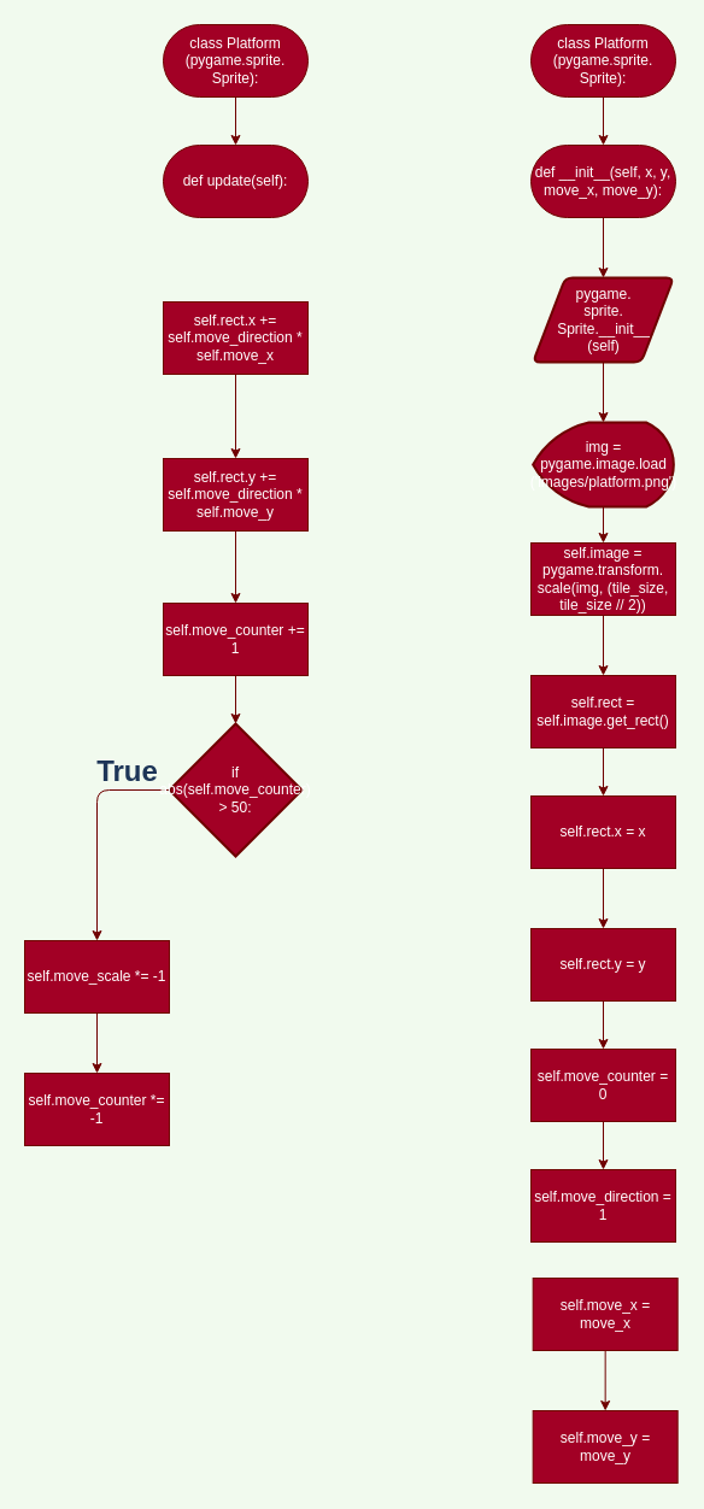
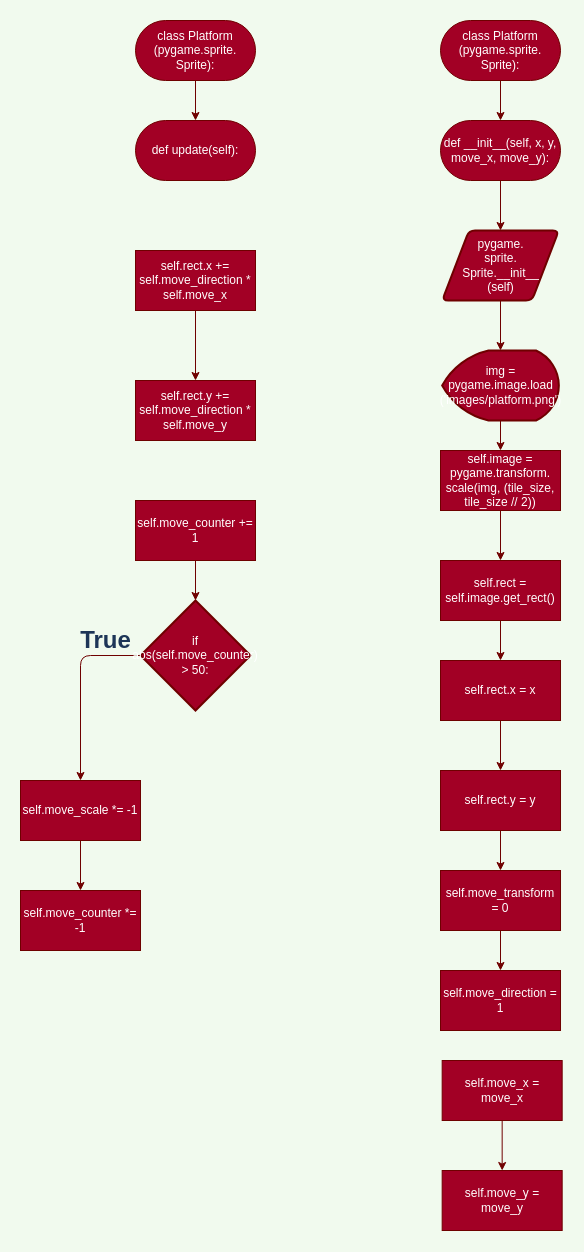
  <mxCell id="0" />
  <mxCell id="1" parent="0" />
  <mxCell id="2" style="edgeStyle=orthogonalEdgeStyle;curved=0;rounded=1;sketch=0;orthogonalLoop=1;jettySize=auto;html=1;exitX=0.5;exitY=1;exitDx=0;exitDy=0;entryX=0.5;entryY=0;entryDx=0;entryDy=0;fontColor=#1D3557;strokeColor=#6F0000;fillColor=#a20025;" edge="1" parent="1" source="3" target="5"><mxGeometry relative="1" as="geometry" /></mxCell>
  <mxCell id="3" value="class Platform&lt;br&gt;(pygame.sprite.&lt;br&gt;Sprite):" style="rounded=1;whiteSpace=wrap;html=1;sketch=0;fontColor=#ffffff;strokeColor=#6F0000;fillColor=#a20025;arcSize=50;" vertex="1" parent="1"><mxGeometry x="440" y="20" width="120" height="60" as="geometry" /></mxCell>
  <mxCell id="4" style="edgeStyle=orthogonalEdgeStyle;curved=0;rounded=1;sketch=0;orthogonalLoop=1;jettySize=auto;html=1;exitX=0.5;exitY=1;exitDx=0;exitDy=0;entryX=0.5;entryY=0;entryDx=0;entryDy=0;fontColor=#1D3557;strokeColor=#6F0000;fillColor=#a20025;" edge="1" parent="1" source="5" target="7"><mxGeometry relative="1" as="geometry" /></mxCell>
  <mxCell id="5" value="def __init__(self, x, y, move_x, move_y):" style="rounded=1;whiteSpace=wrap;html=1;sketch=0;fontColor=#ffffff;strokeColor=#6F0000;fillColor=#a20025;arcSize=50;" vertex="1" parent="1"><mxGeometry x="440" y="120" width="120" height="60" as="geometry" /></mxCell>
  <mxCell id="6" style="edgeStyle=orthogonalEdgeStyle;curved=0;rounded=1;sketch=0;orthogonalLoop=1;jettySize=auto;html=1;exitX=0.5;exitY=1;exitDx=0;exitDy=0;entryX=0.5;entryY=0;entryDx=0;entryDy=0;entryPerimeter=0;fontColor=#1D3557;strokeColor=#6F0000;fillColor=#a20025;" edge="1" parent="1" source="7" target="9"><mxGeometry relative="1" as="geometry" /></mxCell>
  <mxCell id="7" value="pygame.&lt;br&gt;sprite.&lt;br&gt;Sprite.__init__&lt;br&gt;(self)" style="shape=parallelogram;html=1;strokeWidth=2;perimeter=parallelogramPerimeter;whiteSpace=wrap;rounded=1;arcSize=12;size=0.23;sketch=0;fontColor=#ffffff;fillColor=#a20025;strokeColor=#6F0000;" vertex="1" parent="1"><mxGeometry x="441.67" y="230" width="116.66" height="70" as="geometry" /></mxCell>
  <mxCell id="8" style="edgeStyle=orthogonalEdgeStyle;curved=0;rounded=1;sketch=0;orthogonalLoop=1;jettySize=auto;html=1;exitX=0.5;exitY=1;exitDx=0;exitDy=0;exitPerimeter=0;entryX=0.5;entryY=0;entryDx=0;entryDy=0;fontColor=#1D3557;strokeColor=#6F0000;fillColor=#a20025;" edge="1" parent="1" source="9" target="11"><mxGeometry relative="1" as="geometry" /></mxCell>
  <mxCell id="9" value="img = pygame.image.load&lt;br&gt;('images/platform.png')" style="strokeWidth=2;html=1;shape=mxgraph.flowchart.display;whiteSpace=wrap;rounded=0;sketch=0;fontColor=#ffffff;fillColor=#a20025;strokeColor=#6F0000;" vertex="1" parent="1"><mxGeometry x="441.67" y="350" width="116.67" height="70" as="geometry" /></mxCell>
  <mxCell id="10" style="edgeStyle=orthogonalEdgeStyle;curved=0;rounded=1;sketch=0;orthogonalLoop=1;jettySize=auto;html=1;exitX=0.5;exitY=1;exitDx=0;exitDy=0;entryX=0.5;entryY=0;entryDx=0;entryDy=0;fontColor=#1D3557;strokeColor=#6F0000;fillColor=#a20025;" edge="1" parent="1" source="11" target="13"><mxGeometry relative="1" as="geometry" /></mxCell>
  <mxCell id="11" value="self.image = pygame.transform.&lt;br&gt;scale(img, (tile_size, tile_size // 2))" style="rounded=0;whiteSpace=wrap;html=1;sketch=0;fontColor=#ffffff;strokeColor=#6F0000;fillColor=#a20025;" vertex="1" parent="1"><mxGeometry x="440" y="450" width="120" height="60" as="geometry" /></mxCell>
  <mxCell id="12" style="edgeStyle=orthogonalEdgeStyle;curved=0;rounded=1;sketch=0;orthogonalLoop=1;jettySize=auto;html=1;exitX=0.5;exitY=1;exitDx=0;exitDy=0;fontColor=#1D3557;strokeColor=#6F0000;fillColor=#a20025;" edge="1" parent="1" source="13" target="15"><mxGeometry relative="1" as="geometry" /></mxCell>
  <mxCell id="13" value="self.rect = self.image.get_rect()" style="rounded=0;whiteSpace=wrap;html=1;sketch=0;fontColor=#ffffff;strokeColor=#6F0000;fillColor=#a20025;" vertex="1" parent="1"><mxGeometry x="440.01" y="560" width="120" height="60" as="geometry" /></mxCell>
  <mxCell id="14" style="edgeStyle=orthogonalEdgeStyle;curved=0;rounded=1;sketch=0;orthogonalLoop=1;jettySize=auto;html=1;exitX=0.5;exitY=1;exitDx=0;exitDy=0;entryX=0.5;entryY=0;entryDx=0;entryDy=0;fontColor=#1D3557;strokeColor=#6F0000;fillColor=#a20025;" edge="1" parent="1" source="15" target="17"><mxGeometry relative="1" as="geometry" /></mxCell>
  <mxCell id="15" value="self.rect.x = x" style="rounded=0;whiteSpace=wrap;html=1;sketch=0;fontColor=#ffffff;strokeColor=#6F0000;fillColor=#a20025;" vertex="1" parent="1"><mxGeometry x="440.01" y="660" width="120" height="60" as="geometry" /></mxCell>
  <mxCell id="16" style="edgeStyle=orthogonalEdgeStyle;curved=0;rounded=1;sketch=0;orthogonalLoop=1;jettySize=auto;html=1;exitX=0.5;exitY=1;exitDx=0;exitDy=0;fontColor=#1D3557;strokeColor=#6F0000;fillColor=#a20025;" edge="1" parent="1" source="17" target="19"><mxGeometry relative="1" as="geometry" /></mxCell>
  <mxCell id="17" value="self.rect.y = y" style="rounded=0;whiteSpace=wrap;html=1;sketch=0;fontColor=#ffffff;strokeColor=#6F0000;fillColor=#a20025;" vertex="1" parent="1"><mxGeometry x="440.01" y="770" width="120" height="60" as="geometry" /></mxCell>
  <mxCell id="18" style="edgeStyle=orthogonalEdgeStyle;curved=0;rounded=1;sketch=0;orthogonalLoop=1;jettySize=auto;html=1;exitX=0.5;exitY=1;exitDx=0;exitDy=0;entryX=0.5;entryY=0;entryDx=0;entryDy=0;fontColor=#1D3557;strokeColor=#6F0000;fillColor=#a20025;" edge="1" parent="1" source="19" target="20"><mxGeometry relative="1" as="geometry" /></mxCell>
- <mxCell id="19" value="self.move_counter = 0" style="rounded=0;whiteSpace=wrap;html=1;sketch=0;fontColor=#ffffff;strokeColor=#6F0000;fillColor=#a20025;" vertex="1" parent="1"><mxGeometry x="440.01" y="870" width="120" height="60" as="geometry" /></mxCell>
+ <mxCell id="19" value="self.move_transform = 0" style="rounded=0;whiteSpace=wrap;html=1;sketch=0;fontColor=#ffffff;strokeColor=#6F0000;fillColor=#a20025;" vertex="1" parent="1"><mxGeometry x="440.01" y="870" width="120" height="60" as="geometry" /></mxCell>
  <mxCell id="20" value="self.move_direction = 1" style="rounded=0;whiteSpace=wrap;html=1;sketch=0;fontColor=#ffffff;strokeColor=#6F0000;fillColor=#a20025;" vertex="1" parent="1"><mxGeometry x="440.01" y="970" width="120" height="60" as="geometry" /></mxCell>
  <mxCell id="21" style="edgeStyle=orthogonalEdgeStyle;curved=0;rounded=1;sketch=0;orthogonalLoop=1;jettySize=auto;html=1;exitX=0.5;exitY=1;exitDx=0;exitDy=0;entryX=0.5;entryY=0;entryDx=0;entryDy=0;fontColor=#1D3557;strokeColor=#6F0000;fillColor=#a20025;" edge="1" parent="1" source="22" target="23"><mxGeometry relative="1" as="geometry" /></mxCell>
  <mxCell id="22" value="self.move_x = move_x" style="rounded=0;whiteSpace=wrap;html=1;sketch=0;fontColor=#ffffff;strokeColor=#6F0000;fillColor=#a20025;" vertex="1" parent="1"><mxGeometry x="441.67" y="1060" width="120" height="60" as="geometry" /></mxCell>
  <mxCell id="23" value="self.move_y = move_y" style="rounded=0;whiteSpace=wrap;html=1;sketch=0;fontColor=#ffffff;strokeColor=#6F0000;fillColor=#a20025;" vertex="1" parent="1"><mxGeometry x="441.67" y="1170" width="120" height="60" as="geometry" /></mxCell>
  <mxCell id="24" style="edgeStyle=orthogonalEdgeStyle;curved=0;rounded=1;sketch=0;orthogonalLoop=1;jettySize=auto;html=1;exitX=0.5;exitY=1;exitDx=0;exitDy=0;entryX=0.5;entryY=0;entryDx=0;entryDy=0;fontColor=#1D3557;strokeColor=#6F0000;fillColor=#a20025;" edge="1" parent="1" source="25" target="26"><mxGeometry relative="1" as="geometry" /></mxCell>
  <mxCell id="25" value="class Platform&lt;br&gt;(pygame.sprite.&lt;br&gt;Sprite):" style="rounded=1;whiteSpace=wrap;html=1;sketch=0;fontColor=#ffffff;strokeColor=#6F0000;fillColor=#a20025;arcSize=50;" vertex="1" parent="1"><mxGeometry x="135" y="20" width="120" height="60" as="geometry" /></mxCell>
  <mxCell id="26" value="def update(self):" style="rounded=1;whiteSpace=wrap;html=1;sketch=0;fontColor=#ffffff;strokeColor=#6F0000;fillColor=#a20025;arcSize=50;" vertex="1" parent="1"><mxGeometry x="135" y="120" width="120" height="60" as="geometry" /></mxCell>
  <mxCell id="27" style="edgeStyle=orthogonalEdgeStyle;curved=0;rounded=1;sketch=0;orthogonalLoop=1;jettySize=auto;html=1;exitX=0.5;exitY=1;exitDx=0;exitDy=0;entryX=0.5;entryY=0;entryDx=0;entryDy=0;fontColor=#1D3557;strokeColor=#6F0000;fillColor=#a20025;" edge="1" parent="1" source="28" target="30"><mxGeometry relative="1" as="geometry" /></mxCell>
  <mxCell id="28" value="self.rect.x += self.move_direction * self.move_x" style="rounded=0;whiteSpace=wrap;html=1;sketch=0;fontColor=#ffffff;strokeColor=#6F0000;fillColor=#a20025;" vertex="1" parent="1"><mxGeometry x="135" y="250" width="120" height="60" as="geometry" /></mxCell>
- <mxCell id="29" style="edgeStyle=orthogonalEdgeStyle;curved=0;rounded=1;sketch=0;orthogonalLoop=1;jettySize=auto;html=1;exitX=0.5;exitY=1;exitDx=0;exitDy=0;entryX=0.5;entryY=0;entryDx=0;entryDy=0;fontColor=#1D3557;strokeColor=#6F0000;fillColor=#a20025;" edge="1" parent="1" source="30" target="32"><mxGeometry relative="1" as="geometry" /></mxCell>
  <mxCell id="30" value="self.rect.y += self.move_direction * self.move_y" style="rounded=0;whiteSpace=wrap;html=1;sketch=0;fontColor=#ffffff;strokeColor=#6F0000;fillColor=#a20025;" vertex="1" parent="1"><mxGeometry x="135" y="380" width="120" height="60" as="geometry" /></mxCell>
  <mxCell id="31" style="edgeStyle=orthogonalEdgeStyle;curved=0;rounded=1;sketch=0;orthogonalLoop=1;jettySize=auto;html=1;exitX=0.5;exitY=1;exitDx=0;exitDy=0;entryX=0.5;entryY=0;entryDx=0;entryDy=0;entryPerimeter=0;fontColor=#1D3557;strokeColor=#6F0000;fillColor=#a20025;" edge="1" parent="1" source="32" target="34"><mxGeometry relative="1" as="geometry" /></mxCell>
  <mxCell id="32" value="self.move_counter += 1" style="rounded=0;whiteSpace=wrap;html=1;sketch=0;fontColor=#ffffff;strokeColor=#6F0000;fillColor=#a20025;" vertex="1" parent="1"><mxGeometry x="135" y="500" width="120" height="60" as="geometry" /></mxCell>
  <mxCell id="33" style="edgeStyle=orthogonalEdgeStyle;curved=0;rounded=1;sketch=0;orthogonalLoop=1;jettySize=auto;html=1;exitX=0;exitY=0.5;exitDx=0;exitDy=0;exitPerimeter=0;entryX=0.5;entryY=0;entryDx=0;entryDy=0;fontColor=#1D3557;strokeColor=#6F0000;fillColor=#a20025;" edge="1" parent="1" source="34" target="36"><mxGeometry relative="1" as="geometry" /></mxCell>
  <mxCell id="34" value="if abs(self.move_counter) &gt; 50:" style="strokeWidth=2;html=1;shape=mxgraph.flowchart.decision;whiteSpace=wrap;rounded=0;sketch=0;fontColor=#ffffff;fillColor=#a20025;strokeColor=#6F0000;" vertex="1" parent="1"><mxGeometry x="140" y="600" width="110" height="110" as="geometry" /></mxCell>
  <mxCell id="35" style="edgeStyle=orthogonalEdgeStyle;curved=0;rounded=1;sketch=0;orthogonalLoop=1;jettySize=auto;html=1;exitX=0.5;exitY=1;exitDx=0;exitDy=0;fontColor=#1D3557;strokeColor=#6F0000;fillColor=#a20025;" edge="1" parent="1" source="36" target="37"><mxGeometry relative="1" as="geometry" /></mxCell>
  <mxCell id="36" value="self.move_scale *= -1" style="rounded=0;whiteSpace=wrap;html=1;sketch=0;fontColor=#ffffff;strokeColor=#6F0000;fillColor=#a20025;" vertex="1" parent="1"><mxGeometry x="20" y="780" width="120" height="60" as="geometry" /></mxCell>
  <mxCell id="37" value="self.move_counter *= -1" style="rounded=0;whiteSpace=wrap;html=1;sketch=0;fontColor=#ffffff;strokeColor=#6F0000;fillColor=#a20025;" vertex="1" parent="1"><mxGeometry x="20" y="890" width="120" height="60" as="geometry" /></mxCell>
  <mxCell id="38" value="True" style="text;strokeColor=none;fillColor=none;html=1;fontSize=24;fontStyle=1;verticalAlign=middle;align=center;rounded=0;sketch=0;fontColor=#1D3557;" vertex="1" parent="1"><mxGeometry x="55" y="620" width="100" height="40" as="geometry" /></mxCell>
